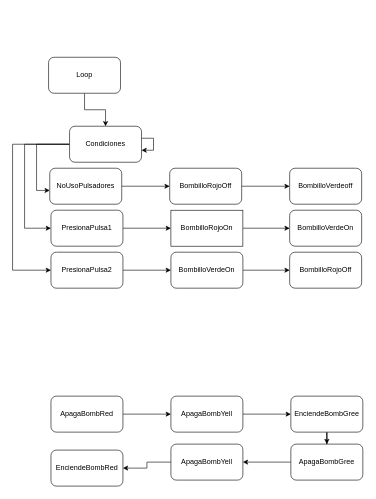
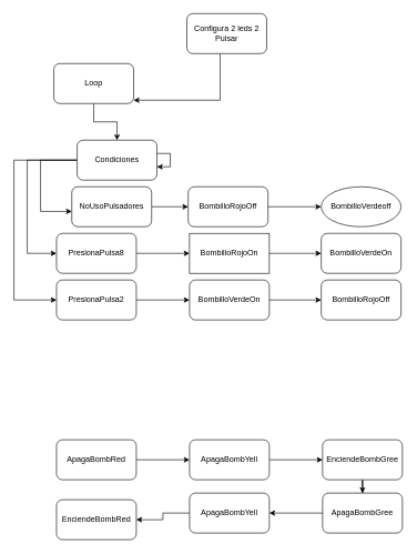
  <mxCell id="0" />
  <mxCell id="1" parent="0" />
  <mxCell id="2" value="" style="edgeStyle=orthogonalEdgeStyle;rounded=0;orthogonalLoop=1;jettySize=auto;html=1;" parent="1" source="3" target="8" edge="1"><mxGeometry relative="1" as="geometry" /></mxCell>
  <mxCell id="3" value="BombilloRojoOff" style="rounded=1;whiteSpace=wrap;html=1;" parent="1" vertex="1"><mxGeometry x="282" y="280" width="120" height="60" as="geometry" /></mxCell>
  <mxCell id="4" style="edgeStyle=orthogonalEdgeStyle;rounded=0;orthogonalLoop=1;jettySize=auto;html=1;" edge="1" parent="1" source="5" target="23"><mxGeometry relative="1" as="geometry" /></mxCell>
  <mxCell id="5" value="Loop" style="rounded=1;whiteSpace=wrap;html=1;" parent="1" vertex="1"><mxGeometry x="80" y="95" width="120" height="60" as="geometry" /></mxCell>
- <mxCell id="8" value="BombilloVerdeoff" style="whiteSpace=wrap;html=1;rounded=1;" parent="1" vertex="1"><mxGeometry x="482" y="280" width="120" height="60" as="geometry" /></mxCell>
+ <mxCell id="6" style="edgeStyle=orthogonalEdgeStyle;rounded=0;orthogonalLoop=1;jettySize=auto;html=1;" parent="1" source="7" target="5" edge="1"><mxGeometry relative="1" as="geometry"><Array as="points"><mxPoint x="330" y="150" /></Array></mxGeometry></mxCell>
+ <mxCell id="7" value="Configura 2 leds 2 Pulsar" style="whiteSpace=wrap;html=1;rounded=1;" parent="1" vertex="1"><mxGeometry x="280" y="20" width="120" height="60" as="geometry" /></mxCell>
+ <mxCell id="8" value="BombilloVerdeoff" style="ellipse;whiteSpace=wrap;html=1;" parent="1" vertex="1"><mxGeometry x="482" y="280" width="120" height="60" as="geometry" /></mxCell>
  <mxCell id="9" value="" style="edgeStyle=orthogonalEdgeStyle;rounded=0;orthogonalLoop=1;jettySize=auto;html=1;" parent="1" source="10" target="12" edge="1"><mxGeometry relative="1" as="geometry" /></mxCell>
- <mxCell id="10" value="PresionaPulsa1" style="whiteSpace=wrap;html=1;rounded=1;" parent="1" vertex="1"><mxGeometry x="84" y="350" width="120" height="60" as="geometry" /></mxCell>
+ <mxCell id="10" value="PresionaPulsa8" style="whiteSpace=wrap;html=1;rounded=1;" parent="1" vertex="1"><mxGeometry x="84" y="350" width="120" height="60" as="geometry" /></mxCell>
  <mxCell id="11" value="" style="edgeStyle=orthogonalEdgeStyle;rounded=0;orthogonalLoop=1;jettySize=auto;html=1;" parent="1" source="12" target="13" edge="1"><mxGeometry relative="1" as="geometry" /></mxCell>
  <mxCell id="12" value="BombilloRojoOn" style="whiteSpace=wrap;html=1;rounded=0;" parent="1" vertex="1"><mxGeometry x="284" y="350" width="120" height="60" as="geometry" /></mxCell>
  <mxCell id="13" value="BombilloVerdeOn" style="whiteSpace=wrap;html=1;rounded=1;" parent="1" vertex="1"><mxGeometry x="482" y="350" width="120" height="60" as="geometry" /></mxCell>
  <mxCell id="14" value="" style="edgeStyle=orthogonalEdgeStyle;rounded=0;orthogonalLoop=1;jettySize=auto;html=1;" parent="1" source="15" target="17" edge="1"><mxGeometry relative="1" as="geometry" /></mxCell>
  <mxCell id="15" value="PresionaPulsa2" style="whiteSpace=wrap;html=1;rounded=1;" parent="1" vertex="1"><mxGeometry x="84" y="420" width="120" height="60" as="geometry" /></mxCell>
  <mxCell id="16" value="" style="edgeStyle=orthogonalEdgeStyle;rounded=0;orthogonalLoop=1;jettySize=auto;html=1;" parent="1" source="17" target="18" edge="1"><mxGeometry relative="1" as="geometry" /></mxCell>
  <mxCell id="17" value="BombilloVerdeOn" style="whiteSpace=wrap;html=1;rounded=1;" parent="1" vertex="1"><mxGeometry x="284" y="420" width="120" height="60" as="geometry" /></mxCell>
  <mxCell id="18" value="BombilloRojoOff" style="whiteSpace=wrap;html=1;rounded=1;" parent="1" vertex="1"><mxGeometry x="482" y="420" width="120" height="60" as="geometry" /></mxCell>
  <mxCell id="19" style="edgeStyle=orthogonalEdgeStyle;rounded=0;orthogonalLoop=1;jettySize=auto;html=1;entryX=0;entryY=0.617;entryDx=0;entryDy=0;entryPerimeter=0;" edge="1" parent="1" source="23" target="36"><mxGeometry relative="1" as="geometry"><Array as="points"><mxPoint x="60" y="240" /><mxPoint x="60" y="317" /></Array></mxGeometry></mxCell>
  <mxCell id="20" style="edgeStyle=orthogonalEdgeStyle;rounded=0;orthogonalLoop=1;jettySize=auto;html=1;" edge="1" parent="1" source="23" target="10"><mxGeometry relative="1" as="geometry"><Array as="points"><mxPoint x="40" y="240" /><mxPoint x="40" y="380" /></Array></mxGeometry></mxCell>
  <mxCell id="21" style="edgeStyle=orthogonalEdgeStyle;rounded=0;orthogonalLoop=1;jettySize=auto;html=1;entryX=0;entryY=0.5;entryDx=0;entryDy=0;" edge="1" parent="1" source="23" target="15"><mxGeometry relative="1" as="geometry"><Array as="points"><mxPoint x="20" y="240" /><mxPoint x="20" y="450" /></Array></mxGeometry></mxCell>
  <mxCell id="22" style="edgeStyle=orthogonalEdgeStyle;rounded=0;orthogonalLoop=1;jettySize=auto;html=1;" edge="1" parent="1" source="23" target="23"><mxGeometry relative="1" as="geometry"><mxPoint x="621" y="550" as="targetPoint" /></mxGeometry></mxCell>
  <mxCell id="23" value="Condiciones" style="whiteSpace=wrap;html=1;rounded=1;" parent="1" vertex="1"><mxGeometry x="115" y="210" width="120" height="60" as="geometry" /></mxCell>
  <mxCell id="24" value="" style="edgeStyle=orthogonalEdgeStyle;rounded=0;orthogonalLoop=1;jettySize=auto;html=1;" parent="1" source="25" target="27" edge="1"><mxGeometry relative="1" as="geometry" /></mxCell>
  <mxCell id="25" value="ApagaBombRed" style="whiteSpace=wrap;html=1;rounded=1;" parent="1" vertex="1"><mxGeometry x="84" y="660" width="120" height="60" as="geometry" /></mxCell>
  <mxCell id="26" value="" style="edgeStyle=orthogonalEdgeStyle;rounded=0;orthogonalLoop=1;jettySize=auto;html=1;" parent="1" source="27" target="29" edge="1"><mxGeometry relative="1" as="geometry" /></mxCell>
  <mxCell id="27" value="ApagaBombYell" style="whiteSpace=wrap;html=1;rounded=1;" parent="1" vertex="1"><mxGeometry x="284" y="660" width="120" height="60" as="geometry" /></mxCell>
  <mxCell id="28" style="edgeStyle=orthogonalEdgeStyle;rounded=0;orthogonalLoop=1;jettySize=auto;html=1;" parent="1" source="29" target="34" edge="1"><mxGeometry relative="1" as="geometry" /></mxCell>
  <mxCell id="29" value="EnciendeBombGree" style="whiteSpace=wrap;html=1;rounded=1;" parent="1" vertex="1"><mxGeometry x="484" y="660" width="120" height="60" as="geometry" /></mxCell>
  <mxCell id="30" value="" style="edgeStyle=orthogonalEdgeStyle;rounded=0;orthogonalLoop=1;jettySize=auto;html=1;" parent="1" source="33" target="31" edge="1"><mxGeometry relative="1" as="geometry" /></mxCell>
  <mxCell id="31" value="EnciendeBombRed" style="whiteSpace=wrap;html=1;rounded=1;" parent="1" vertex="1"><mxGeometry x="84" y="750" width="120" height="60" as="geometry" /></mxCell>
  <mxCell id="32" value="" style="edgeStyle=orthogonalEdgeStyle;rounded=0;orthogonalLoop=1;jettySize=auto;html=1;" parent="1" source="34" target="33" edge="1"><mxGeometry relative="1" as="geometry" /></mxCell>
  <mxCell id="33" value="ApagaBombYell" style="whiteSpace=wrap;html=1;rounded=1;" parent="1" vertex="1"><mxGeometry x="284" y="740" width="120" height="60" as="geometry" /></mxCell>
  <mxCell id="34" value="ApagaBombGree" style="whiteSpace=wrap;html=1;rounded=1;" parent="1" vertex="1"><mxGeometry x="484" y="740" width="120" height="60" as="geometry" /></mxCell>
  <mxCell id="35" style="edgeStyle=orthogonalEdgeStyle;rounded=0;orthogonalLoop=1;jettySize=auto;html=1;" edge="1" parent="1" source="36" target="3"><mxGeometry relative="1" as="geometry" /></mxCell>
- <mxCell id="36" value="NoUsoPulsadores" style="whiteSpace=wrap;html=1;rounded=1;" vertex="1" parent="1"><mxGeometry x="82" y="280" width="120" height="60" as="geometry" /></mxCell>
+ <mxCell id="36" value="NoUsoPulsadores" style="whiteSpace=wrap;html=1;rounded=1;" vertex="1" parent="1"><mxGeometry x="107" y="280" width="120" height="60" as="geometry" /></mxCell>
